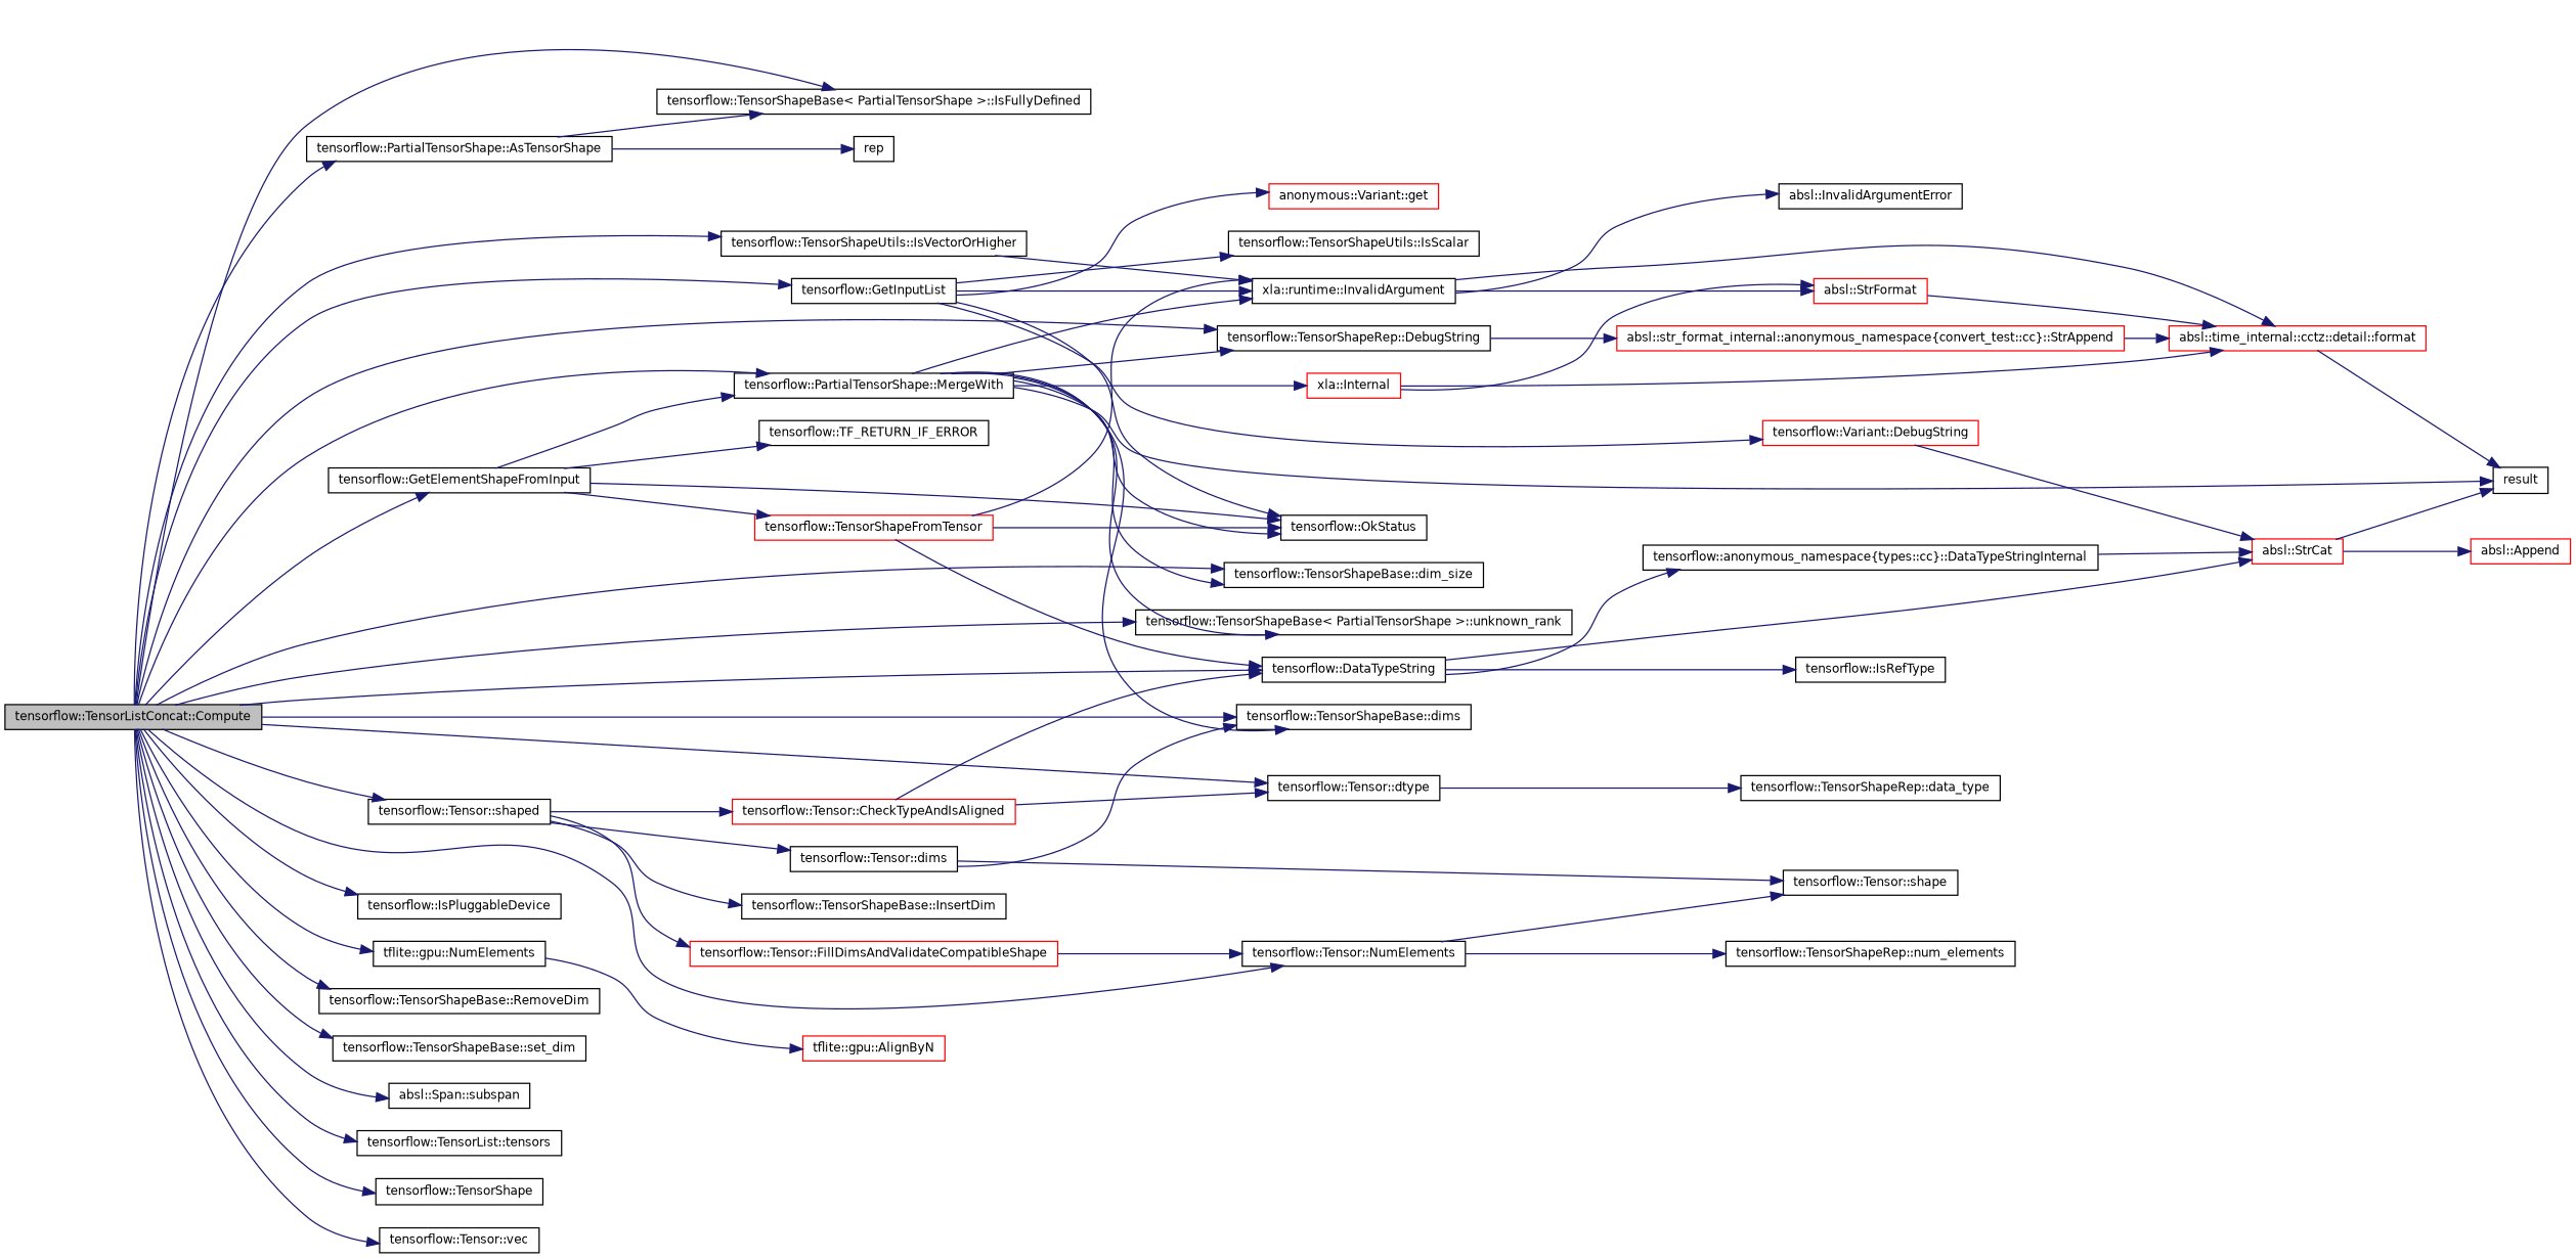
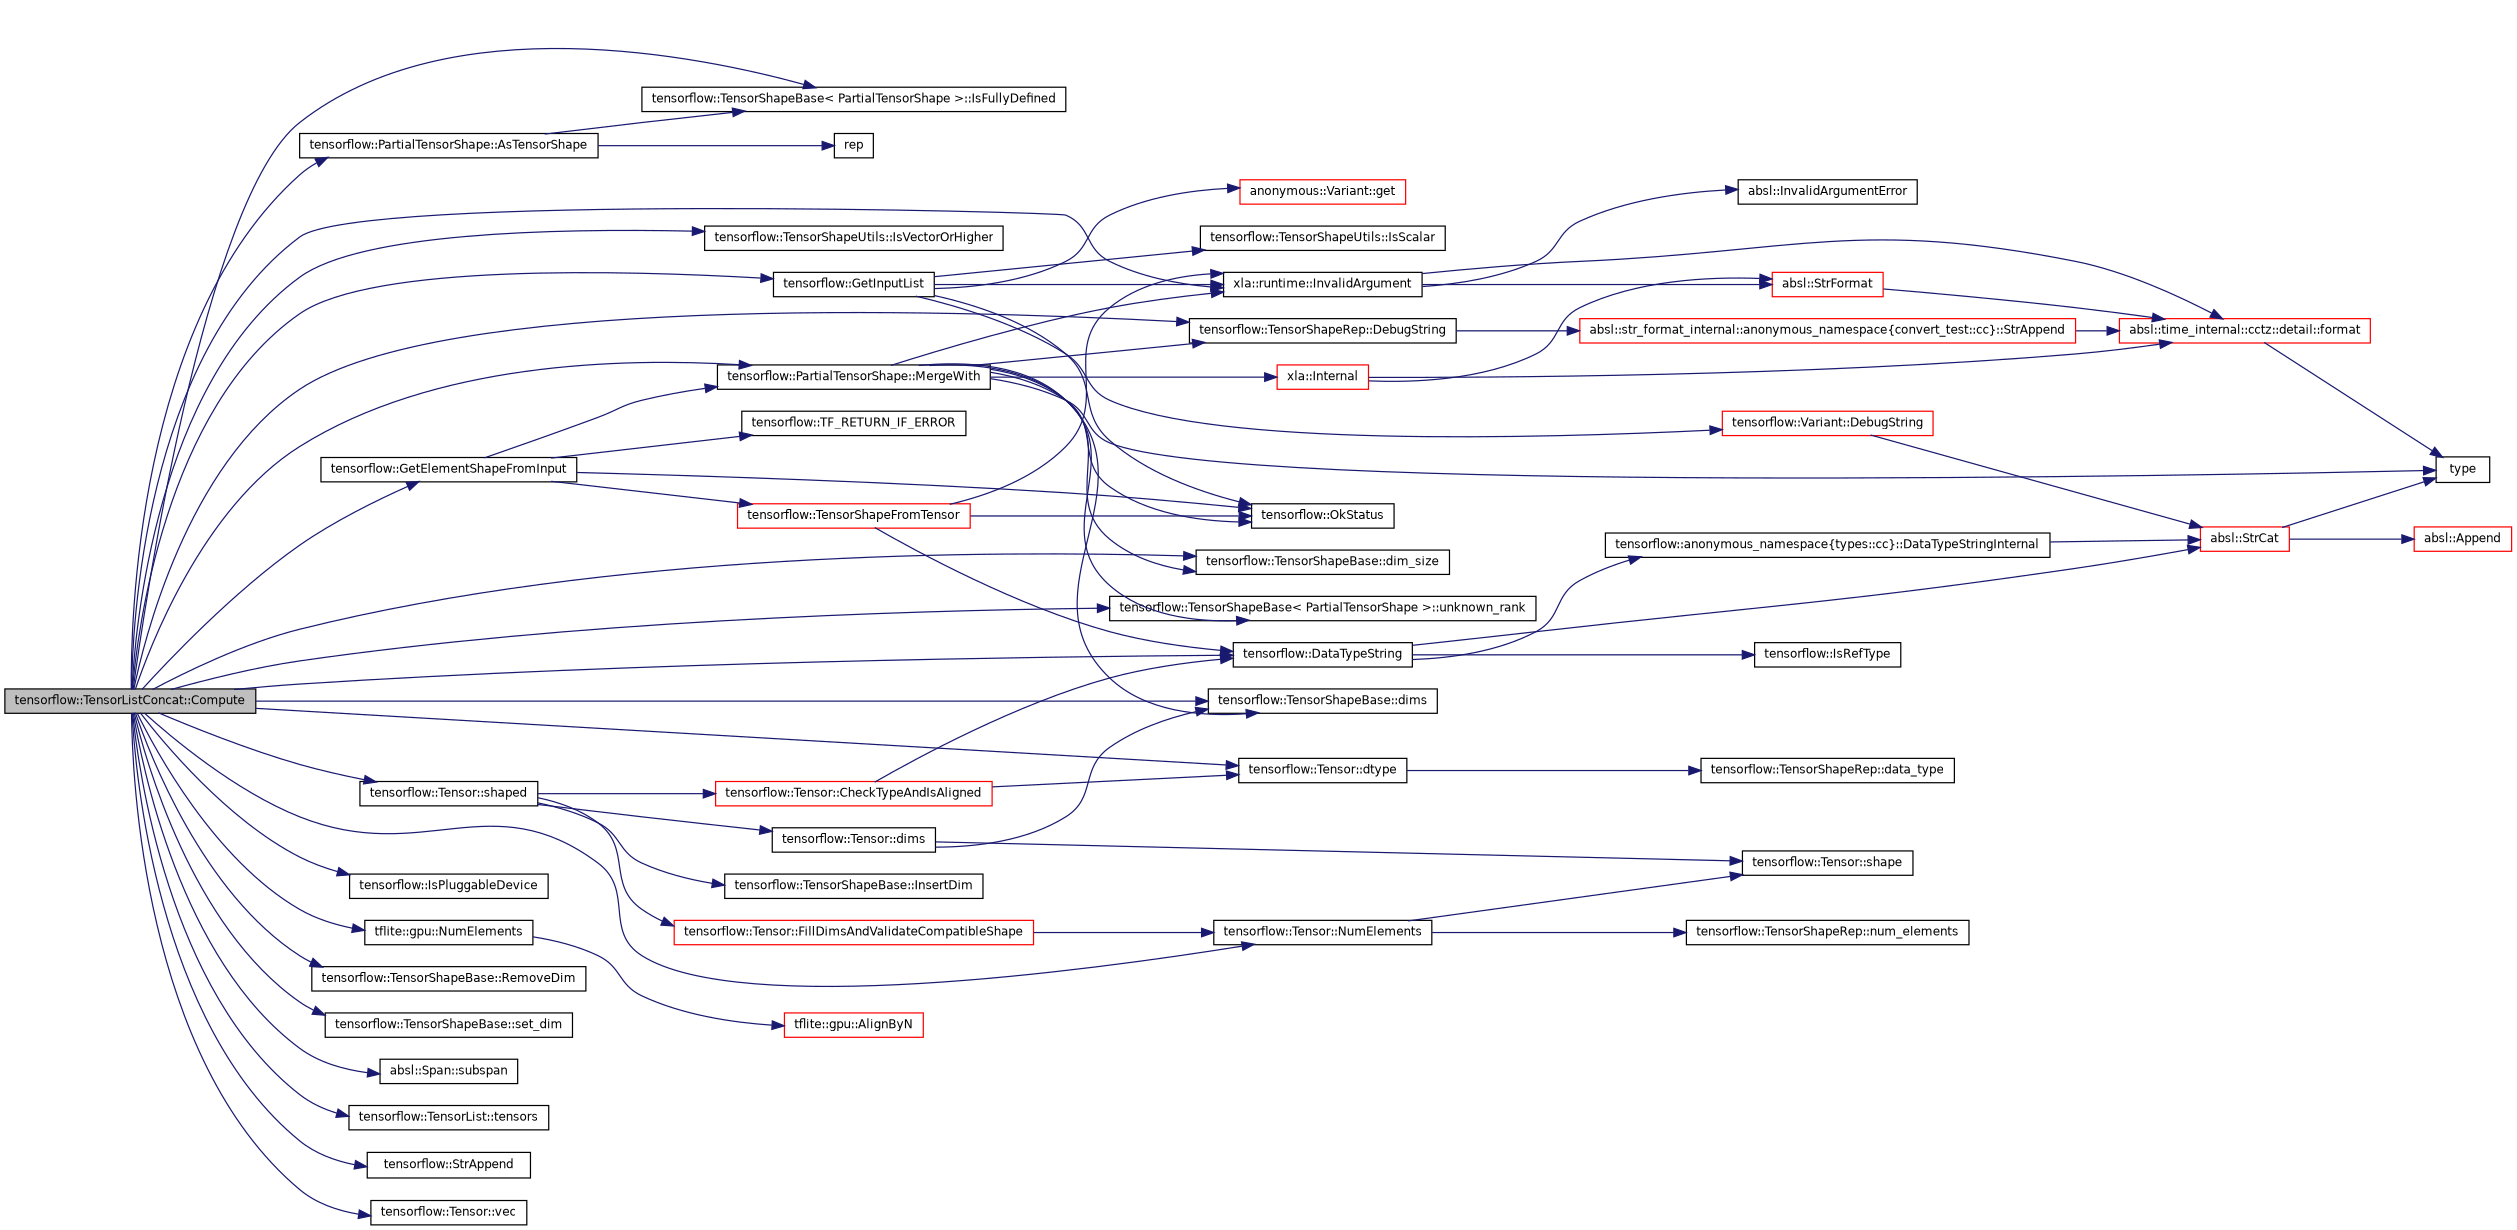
  digraph {
    rankdir=LR
    node [color=black fillcolor=white fontname=Helvetica fontsize=10 shape=record style=filled]
    edge [color=midnightblue fontname=Helvetica fontsize=10 labelfontname=Helvetica labelfontsize=10 style=solid]
    n1 [fillcolor=grey75 fontcolor=black height=0.2 label="tensorflow::TensorListConcat::Compute" width=0.4]
    n2 [height=0.2 label="tensorflow::PartialTensorShape::AsTensorShape" width=0.4]
    n3 [height=0.2 label="tensorflow::TensorShapeBase\< PartialTensorShape \>::IsFullyDefined" width=0.4]
    n4 [height=0.2 label="tensorflow::DataTypeString" width=0.4]
    n5 [height=0.2 label="tensorflow::TensorShapeRep::DebugString" width=0.4]
    n6 [height=0.2 label="tensorflow::TensorShapeBase::dim_size" width=0.4]
    n7 [height=0.2 label="tensorflow::TensorShapeBase::dims" width=0.4]
    n8 [height=0.2 label="tensorflow::Tensor::dtype" width=0.4]
    n9 [height=0.2 label="tensorflow::GetElementShapeFromInput" width=0.4]
    n10 [height=0.2 label="tensorflow::PartialTensorShape::MergeWith" width=0.4]
    n11 [height=0.2 label="xla::runtime::InvalidArgument" width=0.4]
    n12 [height=0.2 label="tensorflow::TensorShapeBase\< PartialTensorShape \>::unknown_rank" width=0.4]
    n13 [height=0.2 label="tensorflow::GetInputList" width=0.4]
    n14 [height=0.2 label="tensorflow::IsPluggableDevice" width=0.4]
    n15 [height=0.2 label="tensorflow::TensorShapeUtils::IsVectorOrHigher" width=0.4]
    n16 [height=0.2 label="tflite::gpu::NumElements" width=0.4]
    n17 [height=0.2 label="tensorflow::Tensor::NumElements" width=0.4]
    n18 [height=0.2 label="tensorflow::TensorShapeBase::RemoveDim" width=0.4]
    n19 [height=0.2 label="tensorflow::TensorShapeBase::set_dim" width=0.4]
    n20 [height=0.2 label="tensorflow::Tensor::shaped" width=0.4]
    n21 [height=0.2 label="absl::Span::subspan" width=0.4]
    n22 [height=0.2 label="tensorflow::TensorList::tensors" width=0.4]
-   n23 [height=0.2 label="tensorflow::TensorShape" width=0.4]
+   n23 [height=0.2 label="tensorflow::StrAppend" width=0.4]
    n24 [height=0.2 label="tensorflow::Tensor::vec" width=0.4]
    n25 [height=0.2 label=rep width=0.4]
    n26 [height=0.2 label="tensorflow::anonymous_namespace\{types::cc\}::DataTypeStringInternal" width=0.4]
    n27 [color=red height=0.2 label="absl::StrCat" width=0.4]
    n28 [height=0.2 label="tensorflow::IsRefType" width=0.4]
    n29 [color=red height=0.2 label="absl::str_format_internal::anonymous_namespace\{convert_test::cc\}::StrAppend" width=0.4]
    n30 [height=0.2 label="tensorflow::TensorShapeRep::data_type" width=0.4]
    n31 [height=0.2 label="tensorflow::OkStatus" width=0.4]
    n32 [color=red height=0.2 label="tensorflow::TensorShapeFromTensor" width=0.4]
    n33 [height=0.2 label="tensorflow::TF_RETURN_IF_ERROR" width=0.4]
-   n34 [height=0.2 label=result width=0.4]
+   n34 [height=0.2 label=type width=0.4]
    n35 [color=red height=0.2 label="xla::Internal" width=0.4]
    n36 [color=red height=0.2 label="absl::time_internal::cctz::detail::format" width=0.4]
    n37 [color=red height=0.2 label="absl::StrFormat" width=0.4]
    n38 [height=0.2 label="absl::InvalidArgumentError" width=0.4]
    n39 [color=red height=0.2 label="tensorflow::Variant::DebugString" width=0.4]
    n40 [color=red height=0.2 label="anonymous::Variant::get" width=0.4]
    n41 [height=0.2 label="tensorflow::TensorShapeUtils::IsScalar" width=0.4]
    n42 [height=0.2 label="tensorflow::TensorShapeBase::InsertDim" width=0.4]
    n43 [color=red height=0.2 label="tflite::gpu::AlignByN" width=0.4]
    n44 [height=0.2 label="tensorflow::TensorShapeRep::num_elements" width=0.4]
    n45 [height=0.2 label="tensorflow::Tensor::shape" width=0.4]
    n46 [color=red height=0.2 label="tensorflow::Tensor::CheckTypeAndIsAligned" width=0.4]
    n47 [height=0.2 label="tensorflow::Tensor::dims" width=0.4]
    n48 [color=red height=0.2 label="tensorflow::Tensor::FillDimsAndValidateCompatibleShape" width=0.4]
    n49 [color=red height=0.2 label="absl::Append" width=0.4]
    n1 -> n2
    n1 -> n3
    n1 -> n4
    n1 -> n5
    n1 -> n6
    n1 -> n7
    n1 -> n8
    n1 -> n9
    n1 -> n10
-   n15 -> n11
+   n1 -> n11
    n1 -> n12
    n1 -> n13
    n1 -> n14
    n1 -> n15
    n1 -> n16
    n1 -> n17
    n1 -> n18
    n1 -> n19
    n1 -> n20
    n1 -> n21
    n1 -> n22
    n1 -> n23
    n1 -> n24
    n2 -> n3
    n2 -> n25
    n4 -> n26
    n4 -> n27
    n4 -> n28
    n5 -> n29
    n8 -> n30
    n9 -> n10
    n9 -> n31
    n9 -> n32
    n9 -> n33
    n10 -> n5
    n10 -> n6
    n10 -> n7
    n10 -> n11
    n10 -> n12
    n10 -> n31
    n10 -> n34
    n10 -> n35
    n11 -> n36
    n11 -> n37
    n11 -> n38
    n13 -> n11
    n13 -> n31
    n13 -> n39
    n13 -> n40
    n13 -> n41
    n16 -> n43
    n17 -> n44
    n17 -> n45
    n20 -> n42
    n20 -> n46
    n20 -> n47
    n20 -> n48
    n26 -> n27
    n27 -> n34
    n27 -> n49
    n29 -> n36
    n32 -> n4
    n32 -> n11
    n32 -> n31
    n35 -> n36
    n35 -> n37
    n36 -> n34
    n37 -> n36
    n39 -> n27
    n46 -> n4
    n46 -> n8
    n47 -> n7
    n47 -> n45
    n48 -> n17
  }
